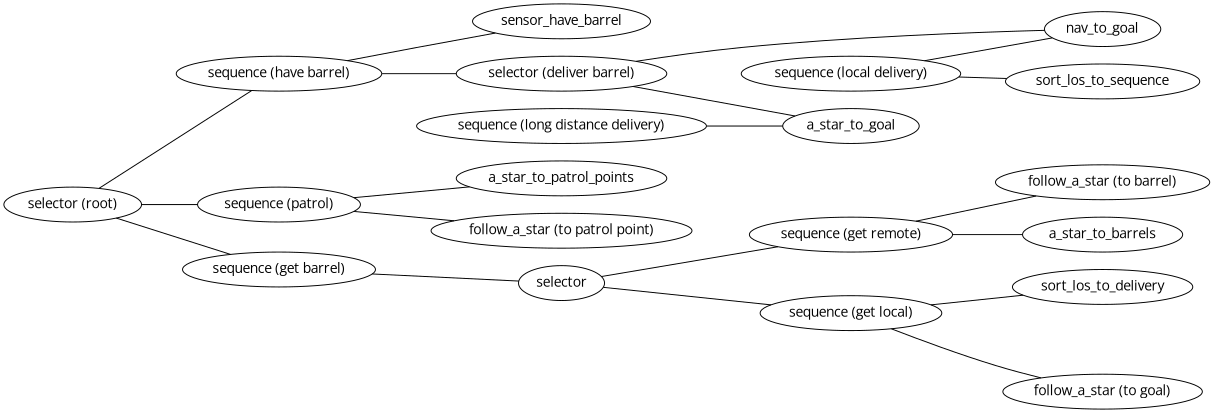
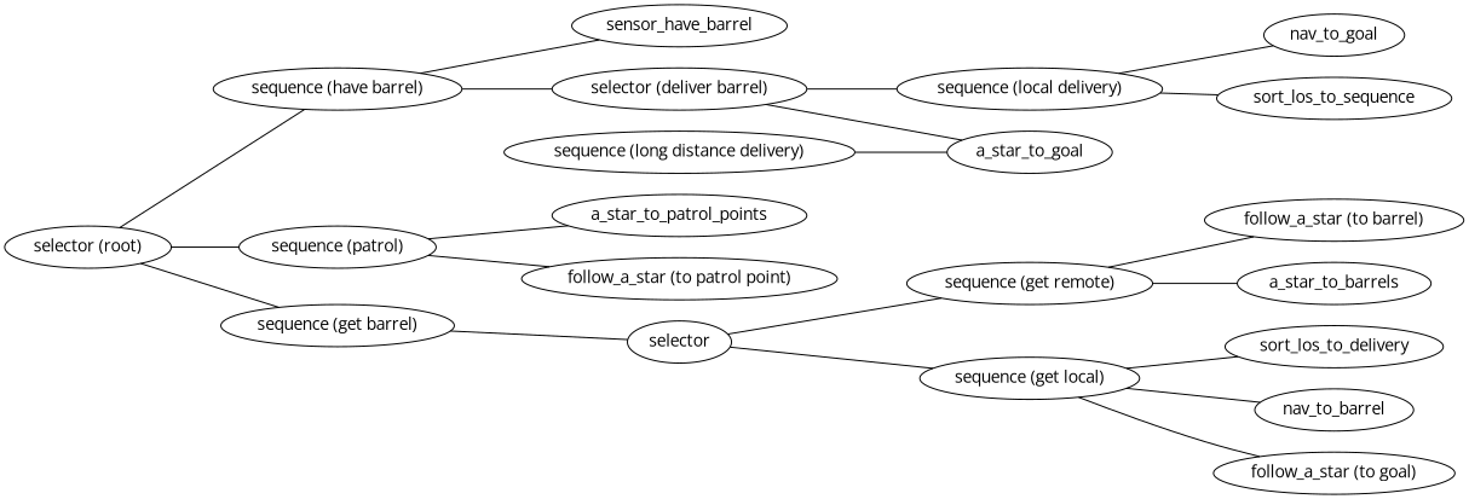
  graph {
    fontname="Open Sans"
    rankdir=LR
    node [fontname="Open Sans"]
    edge [fontname="Open Sans"]
    "selector (root)"
    "sequence (have barrel)"
    "sequence (get barrel)"
    "sequence (patrol)"
    sensor_have_barrel
    "selector (deliver barrel)"
    selector
    a_star_to_patrol_points
    "follow_a_star (to patrol point)"
    "sequence (local delivery)"
    a_star_to_goal
    n12 [label=sort_los_to_sequence]
    nav_to_goal
    "sequence (long distance delivery)"
    "sequence (get local)"
    "sequence (get remote)"
    "follow_a_star (to goal)"
    n18 [label=sort_los_to_delivery]
+   nav_to_barrel
    a_star_to_barrels
    "follow_a_star (to barrel)"
    "selector (root)" -- "sequence (have barrel)"
    "selector (root)" -- "sequence (get barrel)"
    "selector (root)" -- "sequence (patrol)"
    "sequence (have barrel)" -- sensor_have_barrel
    "sequence (have barrel)" -- "selector (deliver barrel)"
    "sequence (get barrel)" -- selector
    "sequence (patrol)" -- a_star_to_patrol_points
    "sequence (patrol)" -- "follow_a_star (to patrol point)"
-   "selector (deliver barrel)" -- nav_to_goal
+   "selector (deliver barrel)" -- "sequence (local delivery)"
    "selector (deliver barrel)" -- a_star_to_goal
    selector -- "sequence (get local)"
    selector -- "sequence (get remote)"
    "sequence (local delivery)" -- n12
    "sequence (local delivery)" -- nav_to_goal
    "sequence (long distance delivery)" -- a_star_to_goal
    "sequence (get local)" -- "follow_a_star (to goal)"
    "sequence (get local)" -- n18
+   "sequence (get local)" -- nav_to_barrel
    "sequence (get remote)" -- a_star_to_barrels
    "sequence (get remote)" -- "follow_a_star (to barrel)"
  }
